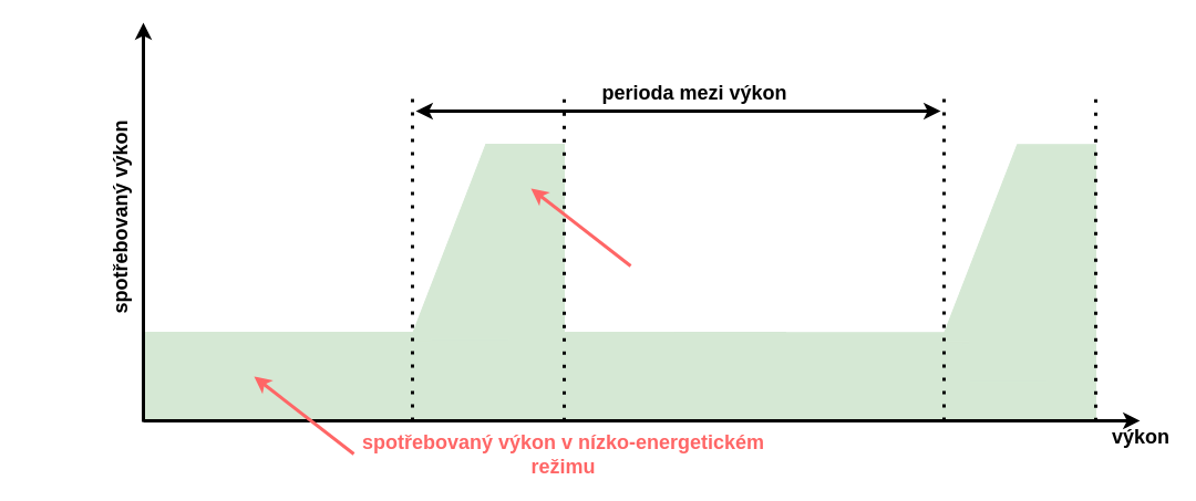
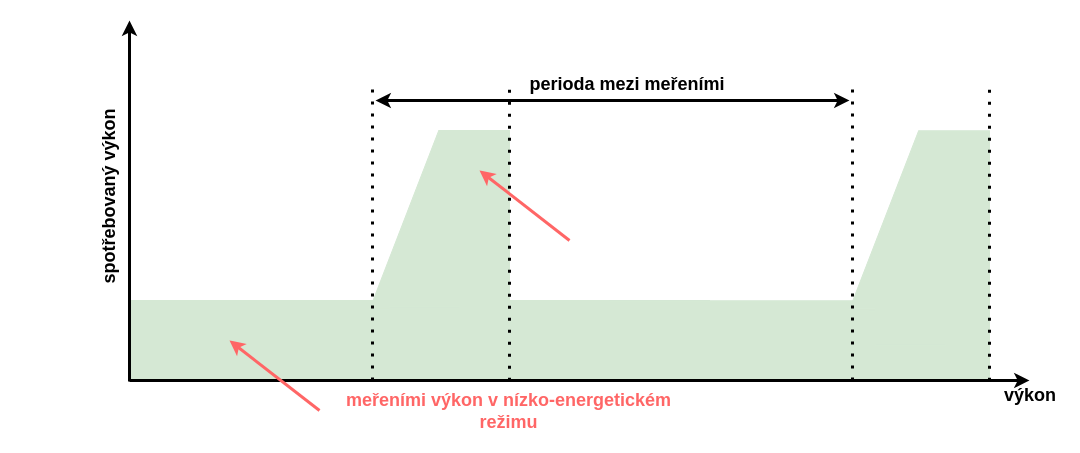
  <mxCell id="0" />
  <mxCell id="1" parent="0" />
  <mxCell id="2" value="" style="rounded=0;whiteSpace=wrap;html=1;fillColor=#D5E8D4;strokeColor=#D5E8D4;" parent="1" vertex="1"><mxGeometry x="429" y="300" width="280" height="80" as="geometry" /></mxCell>
  <mxCell id="3" value="" style="group" parent="1" vertex="1" connectable="0"><mxGeometry x="129" y="129.72" width="380" height="250.28" as="geometry" /></mxCell>
  <mxCell id="4" value="" style="rounded=0;whiteSpace=wrap;html=1;fillColor=#D5E8D4;strokeColor=#D5E8D4;" parent="3" vertex="1"><mxGeometry y="170.28" width="280" height="80" as="geometry" /></mxCell>
  <mxCell id="5" value="" style="triangle;whiteSpace=wrap;html=1;rotation=-90;fillColor=#D5E8D4;strokeColor=#D5E8D4;" parent="3" vertex="1"><mxGeometry x="220" y="20.28" width="178.76" height="138.2" as="geometry" /></mxCell>
  <mxCell id="6" value="" style="rounded=0;whiteSpace=wrap;html=1;fillColor=#D5E8D4;strokeColor=#D5E8D4;" parent="3" vertex="1"><mxGeometry x="310" y="0.28" width="70" height="250" as="geometry" /></mxCell>
  <mxCell id="7" value="" style="rounded=0;whiteSpace=wrap;html=1;fillColor=#D5E8D4;strokeColor=#D5E8D4;" parent="3" vertex="1"><mxGeometry x="260" y="177" width="70" height="73.28" as="geometry" /></mxCell>
  <mxCell id="8" value="" style="endArrow=classic;html=1;rounded=0;strokeWidth=3;strokeColor=#FF6666;" parent="3" edge="1"><mxGeometry width="50" height="50" relative="1" as="geometry"><mxPoint x="440" y="110.28" as="sourcePoint" /><mxPoint x="350" y="40.28" as="targetPoint" /></mxGeometry></mxCell>
  <mxCell id="9" value="" style="endArrow=none;dashed=1;html=1;dashPattern=1 3;strokeWidth=3;rounded=0;exitX=0.75;exitY=1;exitDx=0;exitDy=0;" parent="3" edge="1"><mxGeometry width="50" height="50" relative="1" as="geometry"><mxPoint x="243" y="250.28" as="sourcePoint" /><mxPoint x="243" y="-49.72" as="targetPoint" /></mxGeometry></mxCell>
  <mxCell id="10" value="" style="endArrow=none;dashed=1;html=1;dashPattern=1 3;strokeWidth=3;rounded=0;exitX=0.75;exitY=1;exitDx=0;exitDy=0;" parent="1" edge="1"><mxGeometry width="50" height="50" relative="1" as="geometry"><mxPoint x="509" y="380.28" as="sourcePoint" /><mxPoint x="509" y="80.28" as="targetPoint" /></mxGeometry></mxCell>
  <mxCell id="11" value="" style="endArrow=none;html=1;rounded=0;entryX=1;entryY=1;entryDx=0;entryDy=0;exitX=0;exitY=1;exitDx=0;exitDy=0;" parent="1" source="4" target="17" edge="1"><mxGeometry width="50" height="50" relative="1" as="geometry"><mxPoint x="749" y="320" as="sourcePoint" /><mxPoint x="799" y="270" as="targetPoint" /></mxGeometry></mxCell>
  <mxCell id="12" value="" style="endArrow=classic;startArrow=classic;html=1;rounded=0;strokeWidth=3;" parent="1" edge="1"><mxGeometry width="50" height="50" relative="1" as="geometry"><mxPoint x="375" y="100" as="sourcePoint" /><mxPoint x="849" y="100" as="targetPoint" /></mxGeometry></mxCell>
- <mxCell id="13" value="&lt;font style=&quot;font-size: 18px;&quot;&gt;&lt;b style=&quot;&quot;&gt;perioda mezi výkon&lt;/b&gt;&lt;/font&gt;" style="text;html=1;align=center;verticalAlign=middle;whiteSpace=wrap;rounded=0;" parent="1" vertex="1"><mxGeometry x="515" y="69" width="224" height="30" as="geometry" /></mxCell>
+ <mxCell id="13" value="&lt;font style=&quot;font-size: 18px;&quot;&gt;&lt;b style=&quot;&quot;&gt;perioda mezi meřeními&lt;/b&gt;&lt;/font&gt;" style="text;html=1;align=center;verticalAlign=middle;whiteSpace=wrap;rounded=0;" parent="1" vertex="1"><mxGeometry x="515" y="69" width="224" height="30" as="geometry" /></mxCell>
  <mxCell id="14" value="&lt;font style=&quot;font-size: 18px;&quot;&gt;&lt;b style=&quot;&quot;&gt;spotřebovaný výkon&lt;/b&gt;&lt;/font&gt;" style="text;html=1;align=center;verticalAlign=middle;whiteSpace=wrap;rounded=0;rotation=-90;" parent="1" vertex="1"><mxGeometry x="20" y="181" width="178" height="30" as="geometry" /></mxCell>
  <mxCell id="15" value="" style="rounded=0;whiteSpace=wrap;html=1;fillColor=#D5E8D4;strokeColor=#D5E8D4;" parent="1" vertex="1"><mxGeometry x="609" y="300.28" width="280" height="80" as="geometry" /></mxCell>
  <mxCell id="16" value="" style="triangle;whiteSpace=wrap;html=1;rotation=-90;fillColor=#D5E8D4;strokeColor=#D5E8D4;" parent="1" vertex="1"><mxGeometry x="828.86" y="150.14" width="178.76" height="138.48" as="geometry" /></mxCell>
  <mxCell id="17" value="" style="rounded=0;whiteSpace=wrap;html=1;fillColor=#D5E8D4;strokeColor=#D5E8D4;" parent="1" vertex="1"><mxGeometry x="919" y="130.28" width="70" height="250" as="geometry" /></mxCell>
  <mxCell id="18" value="" style="rounded=0;whiteSpace=wrap;html=1;fillColor=#D5E8D4;strokeColor=#D5E8D4;" parent="1" vertex="1"><mxGeometry x="869" y="310.28" width="70" height="70" as="geometry" /></mxCell>
  <mxCell id="19" value="" style="endArrow=none;html=1;rounded=0;entryX=1;entryY=1;entryDx=0;entryDy=0;" parent="1" target="17" edge="1"><mxGeometry width="50" height="50" relative="1" as="geometry"><mxPoint x="129" y="380" as="sourcePoint" /><mxPoint x="609" y="180" as="targetPoint" /></mxGeometry></mxCell>
- <mxCell id="20" value="&lt;font style=&quot;color: rgb(255, 102, 102); font-size: 18px;&quot;&gt;&lt;b style=&quot;&quot;&gt;spotřebovaný výkon v nízko-energetickém režimu&lt;/b&gt;&lt;/font&gt;" style="text;html=1;align=center;verticalAlign=middle;whiteSpace=wrap;rounded=0;" parent="1" vertex="1"><mxGeometry x="319" y="391" width="379" height="40" as="geometry" /></mxCell>
+ <mxCell id="20" value="&lt;font style=&quot;color: rgb(255, 102, 102); font-size: 18px;&quot;&gt;&lt;b style=&quot;&quot;&gt;meřeními výkon v nízko-energetickém režimu&lt;/b&gt;&lt;/font&gt;" style="text;html=1;align=center;verticalAlign=middle;whiteSpace=wrap;rounded=0;" parent="1" vertex="1"><mxGeometry x="319" y="391" width="379" height="40" as="geometry" /></mxCell>
  <mxCell id="21" value="" style="endArrow=classic;html=1;rounded=0;strokeWidth=3;" parent="1" edge="1"><mxGeometry width="50" height="50" relative="1" as="geometry"><mxPoint x="129" y="380" as="sourcePoint" /><mxPoint x="1029" y="380" as="targetPoint" /></mxGeometry></mxCell>
  <mxCell id="22" value="" style="endArrow=classic;html=1;rounded=0;strokeWidth=3;strokeColor=#FF6666;" parent="1" edge="1"><mxGeometry width="50" height="50" relative="1" as="geometry"><mxPoint x="319" y="410" as="sourcePoint" /><mxPoint x="229" y="340" as="targetPoint" /></mxGeometry></mxCell>
  <mxCell id="23" value="&lt;font style=&quot;font-size: 18px;&quot;&gt;&lt;b style=&quot;&quot;&gt;výkon&lt;/b&gt;&lt;/font&gt;" style="text;html=1;align=right;verticalAlign=middle;whiteSpace=wrap;rounded=0;" parent="1" vertex="1"><mxGeometry x="978" y="380" width="80" height="30" as="geometry" /></mxCell>
  <mxCell id="24" value="" style="endArrow=none;dashed=1;html=1;dashPattern=1 3;strokeWidth=3;rounded=0;exitX=0.75;exitY=1;exitDx=0;exitDy=0;" parent="1" edge="1"><mxGeometry width="50" height="50" relative="1" as="geometry"><mxPoint x="852" y="380" as="sourcePoint" /><mxPoint x="852" y="80" as="targetPoint" /></mxGeometry></mxCell>
  <mxCell id="25" value="" style="endArrow=none;dashed=1;html=1;dashPattern=1 3;strokeWidth=3;rounded=0;exitX=0.75;exitY=1;exitDx=0;exitDy=0;" parent="1" edge="1"><mxGeometry width="50" height="50" relative="1" as="geometry"><mxPoint x="989" y="380.28" as="sourcePoint" /><mxPoint x="989" y="80.28" as="targetPoint" /></mxGeometry></mxCell>
  <mxCell id="26" value="" style="rounded=0;whiteSpace=wrap;html=1;fillColor=#D5E8D4;strokeColor=#D5E8D4;" parent="1" vertex="1"><mxGeometry x="875" y="271" width="70" height="73.28" as="geometry" /></mxCell>
  <mxCell id="27" value="" style="endArrow=none;html=1;rounded=0;exitX=0;exitY=1;exitDx=0;exitDy=0;" parent="1" source="4" edge="1"><mxGeometry width="50" height="50" relative="1" as="geometry"><mxPoint x="349" y="320" as="sourcePoint" /><mxPoint x="129" y="170" as="targetPoint" /></mxGeometry></mxCell>
  <mxCell id="28" value="" style="endArrow=classic;html=1;rounded=0;strokeWidth=3;" parent="1" edge="1"><mxGeometry width="50" height="50" relative="1" as="geometry"><mxPoint x="129" y="381" as="sourcePoint" /><mxPoint x="129" y="20" as="targetPoint" /></mxGeometry></mxCell>
